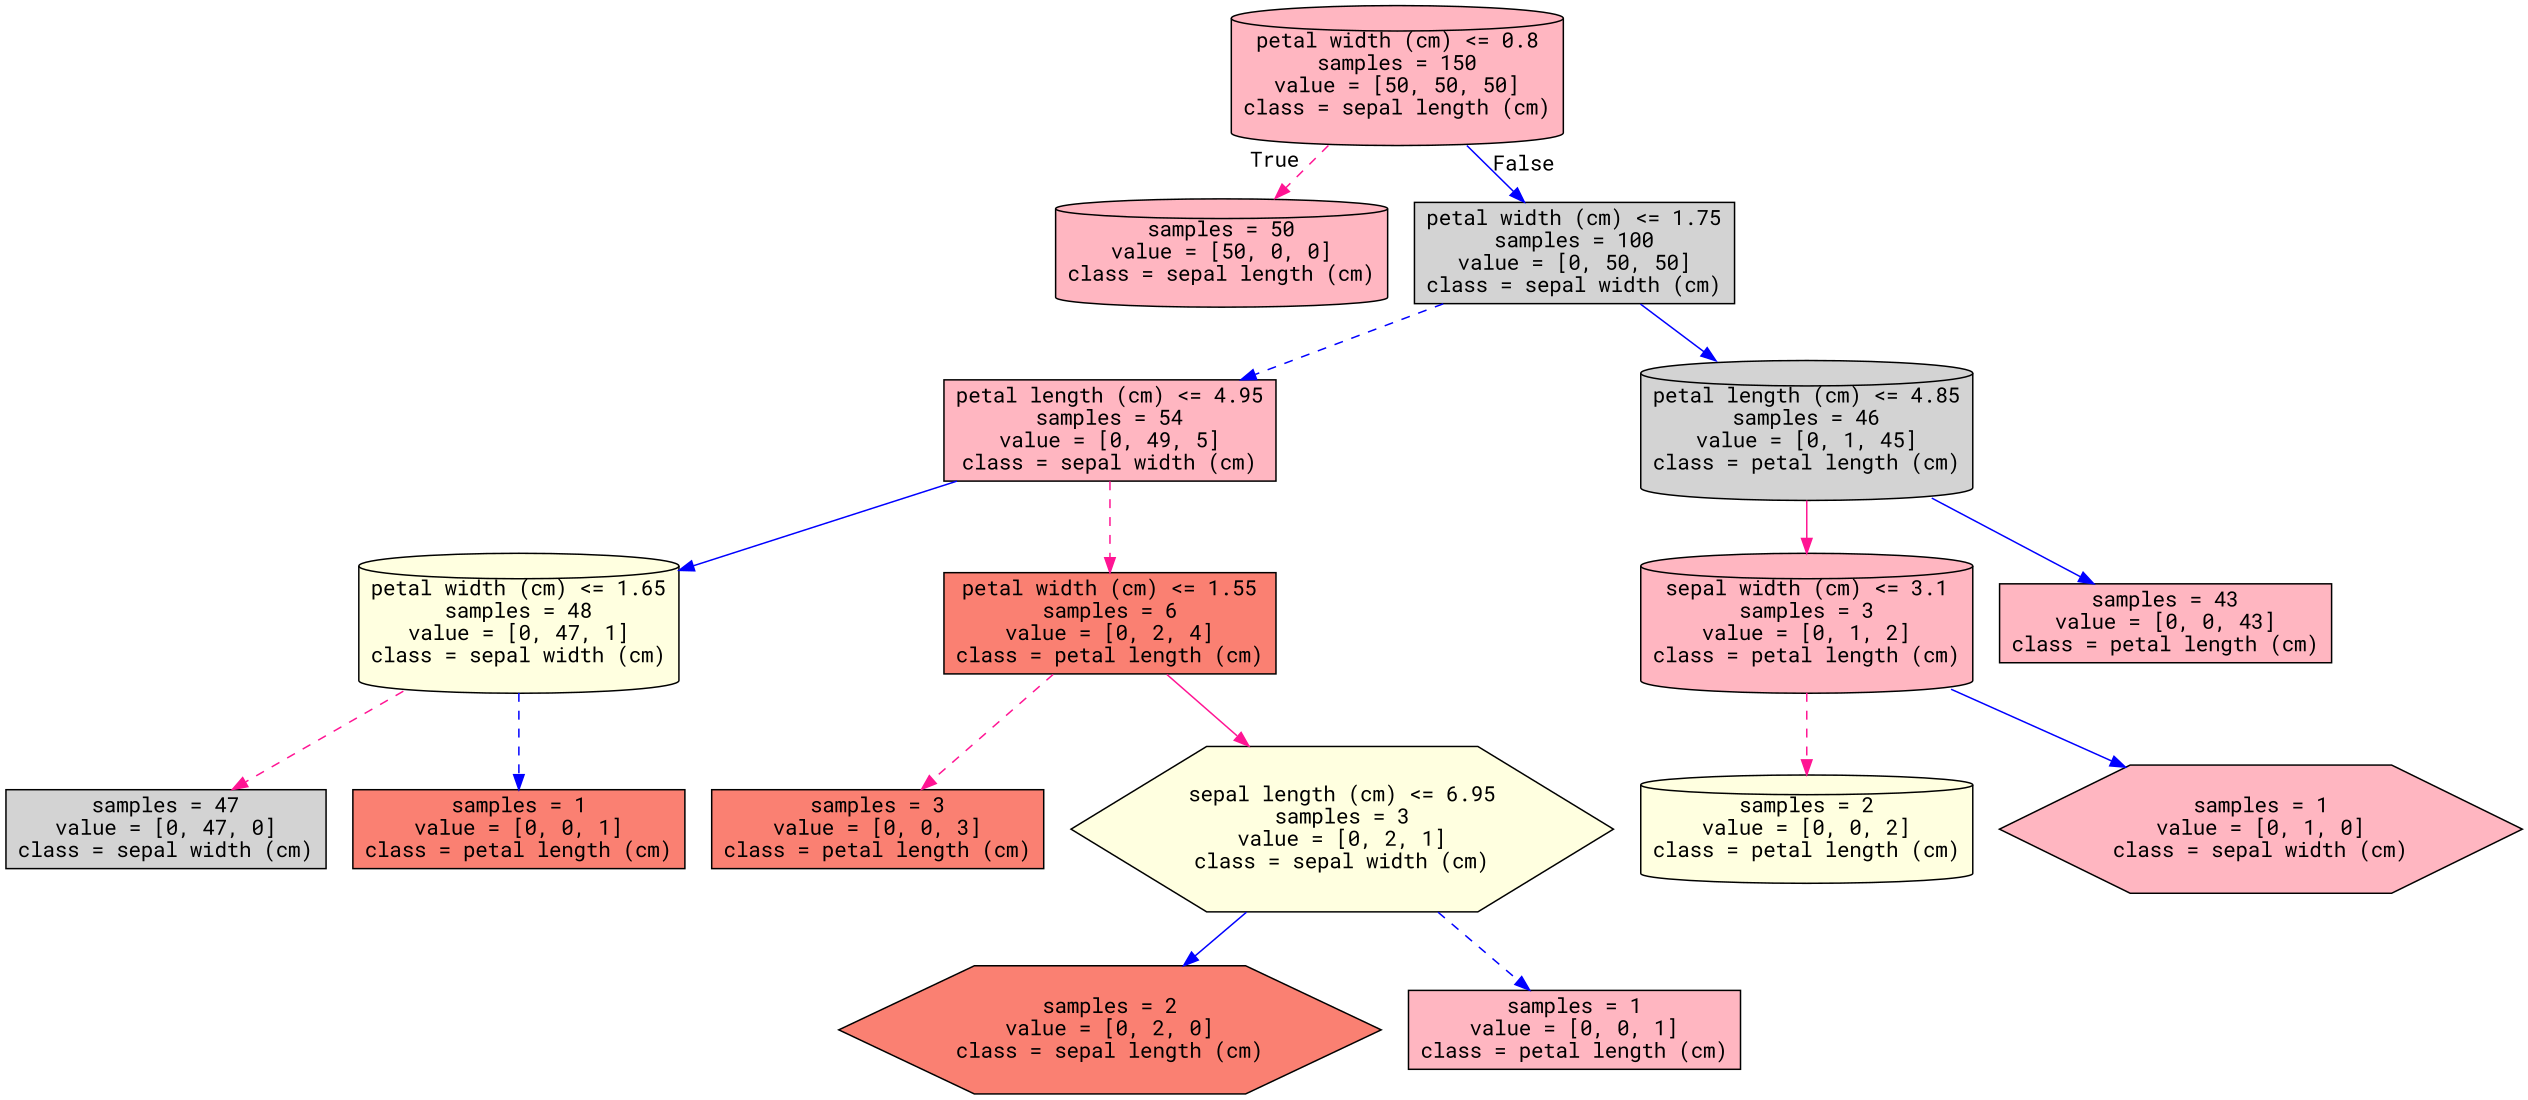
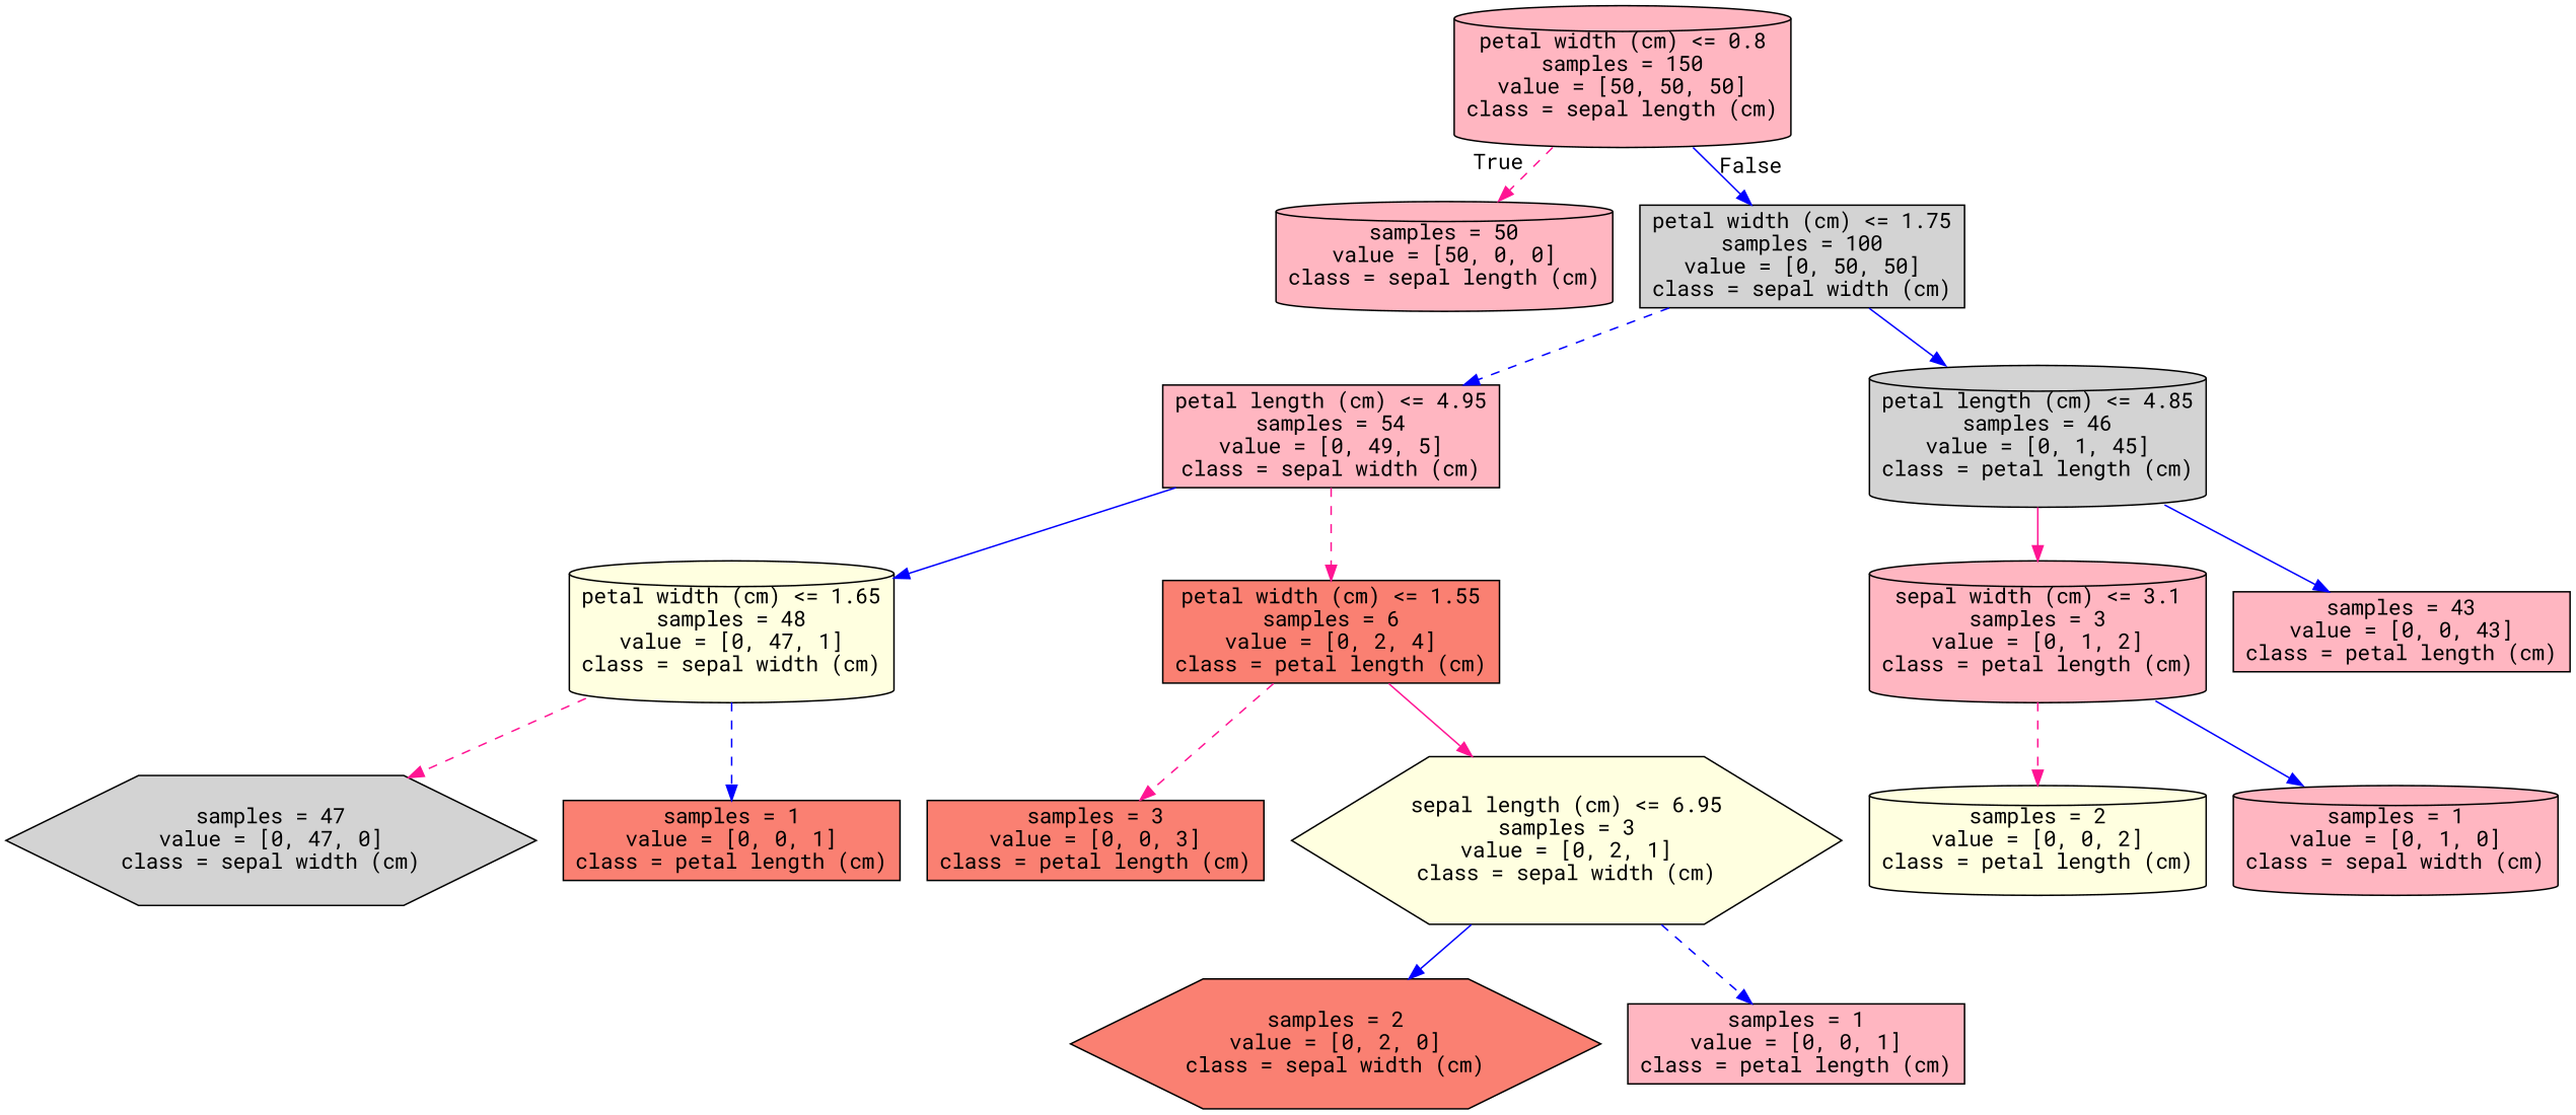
  digraph {
    fontname="Roboto Mono"
    node [color=black fillcolor=lightpink fontname="Roboto Mono" shape=cylinder style=filled]
    edge [color=blue fontname="Roboto Mono" style=dashed]
    n1 [label="petal width (cm) <= 0.8\nsamples = 150\nvalue = [50, 50, 50]\nclass = sepal length (cm)"]
    n2 [label="samples = 50\nvalue = [50, 0, 0]\nclass = sepal length (cm)"]
    n3 [fillcolor=lightgrey label="petal width (cm) <= 1.75\nsamples = 100\nvalue = [0, 50, 50]\nclass = sepal width (cm)" shape=box]
    n4 [label="petal length (cm) <= 4.95\nsamples = 54\nvalue = [0, 49, 5]\nclass = sepal width (cm)" shape=box]
    n5 [fillcolor=lightgrey label="petal length (cm) <= 4.85\nsamples = 46\nvalue = [0, 1, 45]\nclass = petal length (cm)"]
    n6 [fillcolor=lightyellow label="petal width (cm) <= 1.65\nsamples = 48\nvalue = [0, 47, 1]\nclass = sepal width (cm)"]
    n7 [fillcolor=salmon label="petal width (cm) <= 1.55\nsamples = 6\nvalue = [0, 2, 4]\nclass = petal length (cm)" shape=box]
    n8 [label="sepal width (cm) <= 3.1\nsamples = 3\nvalue = [0, 1, 2]\nclass = petal length (cm)"]
    n9 [label="samples = 43\nvalue = [0, 0, 43]\nclass = petal length (cm)" shape=box]
-   n10 [fillcolor=lightgrey label="samples = 47\nvalue = [0, 47, 0]\nclass = sepal width (cm)" shape=box]
+   n10 [fillcolor=lightgrey label="samples = 47\nvalue = [0, 47, 0]\nclass = sepal width (cm)" shape=hexagon]
    n11 [fillcolor=salmon label="samples = 1\nvalue = [0, 0, 1]\nclass = petal length (cm)" shape=box]
    n12 [fillcolor=salmon label="samples = 3\nvalue = [0, 0, 3]\nclass = petal length (cm)" shape=box]
    n13 [fillcolor=lightyellow label="sepal length (cm) <= 6.95\nsamples = 3\nvalue = [0, 2, 1]\nclass = sepal width (cm)" shape=hexagon]
-   n14 [fillcolor=salmon label="samples = 2\nvalue = [0, 2, 0]\nclass = sepal length (cm)" shape=hexagon]
+   n14 [fillcolor=salmon label="samples = 2\nvalue = [0, 2, 0]\nclass = sepal width (cm)" shape=hexagon]
    n15 [label="samples = 1\nvalue = [0, 0, 1]\nclass = petal length (cm)" shape=box]
    n16 [fillcolor=lightyellow label="samples = 2\nvalue = [0, 0, 2]\nclass = petal length (cm)"]
-   n17 [label="samples = 1\nvalue = [0, 1, 0]\nclass = sepal width (cm)" shape=hexagon]
+   n17 [label="samples = 1\nvalue = [0, 1, 0]\nclass = sepal width (cm)"]
    n1 -> n2 [color=deeppink headlabel=True labelangle=45 labeldistance=2.5]
    n1 -> n3 [headlabel=False labelangle=-45 labeldistance=2.5 style=solid]
    n3 -> n4
    n3 -> n5 [style=solid]
    n4 -> n6 [style=solid]
    n4 -> n7 [color=deeppink]
    n5 -> n8 [color=deeppink style=solid]
    n5 -> n9 [style=solid]
    n6 -> n10 [color=deeppink]
    n6 -> n11
    n7 -> n12 [color=deeppink]
    n7 -> n13 [color=deeppink style=solid]
    n8 -> n16 [color=deeppink]
    n8 -> n17 [style=solid]
    n13 -> n14 [style=solid]
    n13 -> n15
  }
